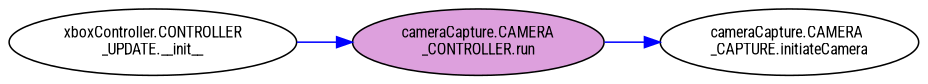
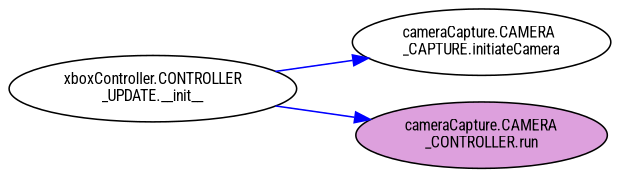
  digraph {
    fontname="Roboto Condensed"
    rankdir=RL
    node [color=black fillcolor=white fontname="Roboto Condensed" fontsize=10 shape=ellipse style=filled]
    edge [color=blue dir=back fontname="Roboto Condensed" fontsize=10 labelfontname=Helvetica labelfontsize=10 style=solid]
    n1 [fontcolor=black height=0.2 label="cameraCapture.CAMERA\l_CAPTURE.initiateCamera" width=0.4]
    n2 [fillcolor=plum height=0.2 label="cameraCapture.CAMERA\l_CONTROLLER.run" width=0.4]
    n3 [height=0.2 label="xboxController.CONTROLLER\l_UPDATE.__init__" width=0.4]
-   n1 -> n2
+   n1 -> n3
    n2 -> n3
  }
